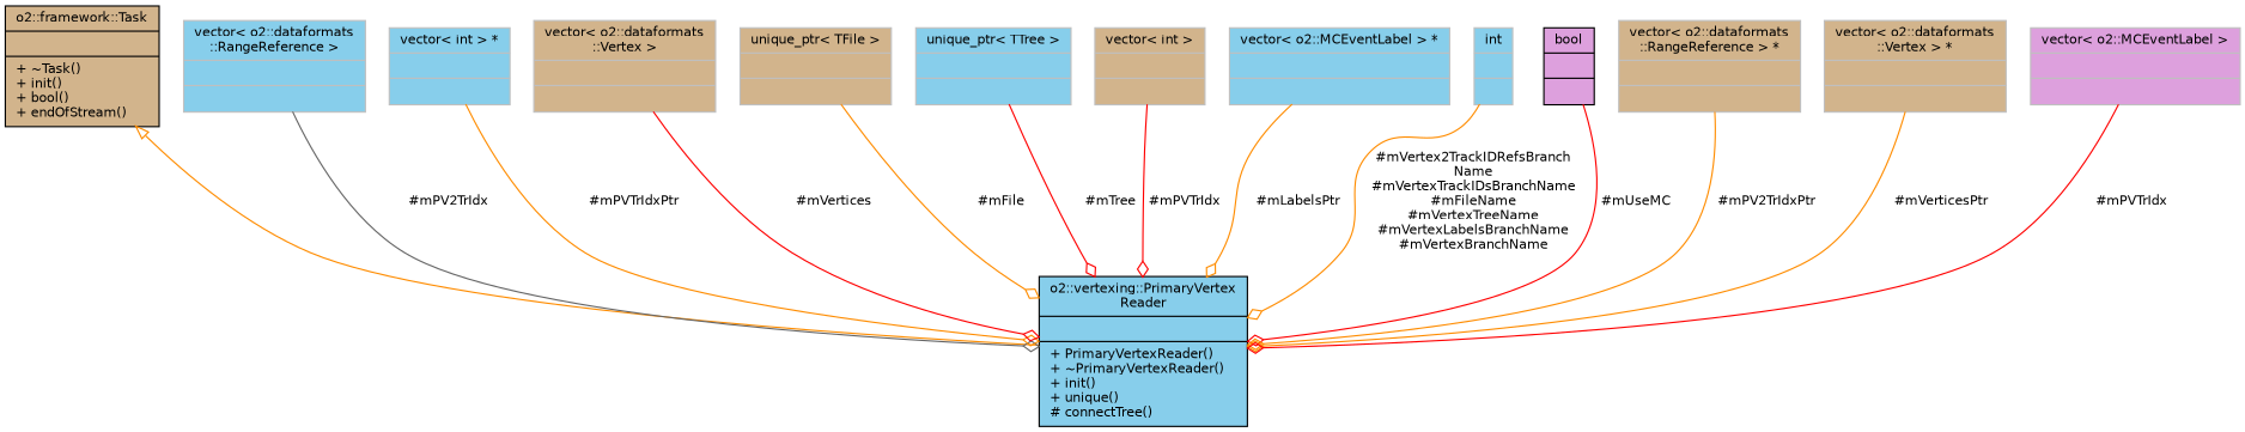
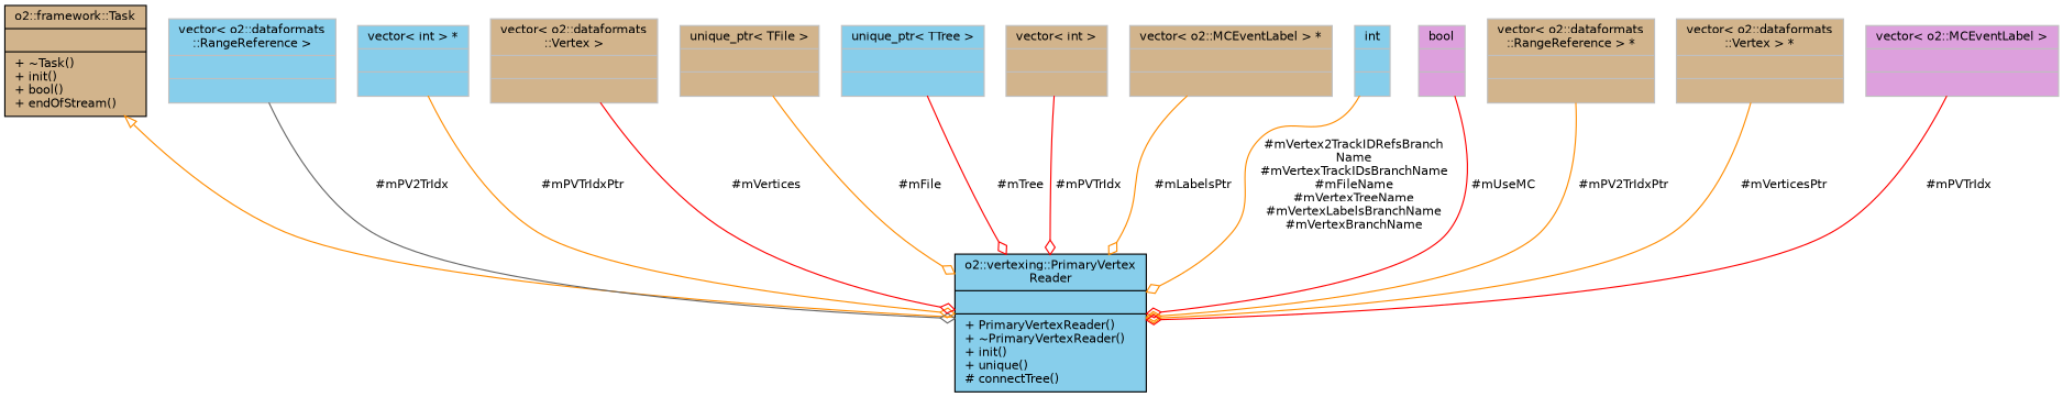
  digraph {
    fontname="DejaVu Sans"
    node [color=grey75 fillcolor=skyblue fontname="DejaVu Sans" fontsize=10 shape=record style=filled]
    edge [color=darkorange fontname="DejaVu Sans" fontsize=10 labelfontname=Helvetica labelfontsize=10 style=solid arrowhead=odiamond]
    n1 [color=black fontcolor=black height=0.2 label="{o2::vertexing::PrimaryVertex\lReader\n||+ PrimaryVertexReader()\l+ ~PrimaryVertexReader()\l+ init()\l+ unique()\l# connectTree()\l}" width=0.4]
    n2 [color=black fillcolor=tan height=0.2 label="{o2::framework::Task\n||+ ~Task()\l+ init()\l+ bool()\l+ endOfStream()\l}" width=0.4]
    n3 [height=0.2 label="{vector\< o2::dataformats\l::RangeReference \>\n||}" width=0.4]
    n4 [height=0.2 label="{vector\< int \> *\n||}" width=0.4]
    n5 [fillcolor=tan height=0.2 label="{vector\< o2::dataformats\l::Vertex \>\n||}" width=0.4]
    n6 [fillcolor=tan height=0.2 label="{unique_ptr\< TFile \>\n||}" width=0.4]
    n7 [height=0.2 label="{unique_ptr\< TTree \>\n||}" width=0.4]
    n8 [fillcolor=tan height=0.2 label="{vector\< int \>\n||}" width=0.4]
-   n9 [height=0.2 label="{vector\< o2::MCEventLabel \> *\n||}" width=0.4]
+   n9 [fillcolor=tan height=0.2 label="{vector\< o2::MCEventLabel \> *\n||}" width=0.4]
    n10 [height=0.2 label="{int\n||}" width=0.4]
-   n11 [color=black fillcolor=plum height=0.2 label="{bool\n||}" width=0.4]
+   n11 [fillcolor=plum height=0.2 label="{bool\n||}" width=0.4]
    n12 [fillcolor=tan height=0.2 label="{vector\< o2::dataformats\l::RangeReference \> *\n||}" width=0.4]
    n13 [fillcolor=tan height=0.2 label="{vector\< o2::dataformats\l::Vertex \> *\n||}" width=0.4]
    n14 [fillcolor=plum height=0.2 label="{vector\< o2::MCEventLabel \>\n||}" width=0.4]
    n2 -> n1 [arrowtail=onormal dir=back arrowhead=""]
    n3 -> n1 [color=gray40 label=" #mPV2TrIdx"]
    n4 -> n1 [label=" #mPVTrIdxPtr"]
    n5 -> n1 [color=red label=" #mVertices"]
    n6 -> n1 [label=" #mFile"]
    n7 -> n1 [color=red label=" #mTree"]
    n8 -> n1 [color=red label=" #mPVTrIdx"]
    n9 -> n1 [label=" #mLabelsPtr"]
    n10 -> n1 [label=" #mVertex2TrackIDRefsBranch\lName\n#mVertexTrackIDsBranchName\n#mFileName\n#mVertexTreeName\n#mVertexLabelsBranchName\n#mVertexBranchName"]
    n11 -> n1 [color=red label=" #mUseMC"]
    n12 -> n1 [label=" #mPV2TrIdxPtr"]
    n13 -> n1 [label=" #mVerticesPtr"]
    n14 -> n1 [color=red label=" #mPVTrIdx"]
  }
